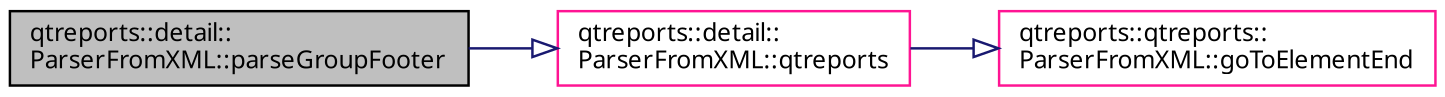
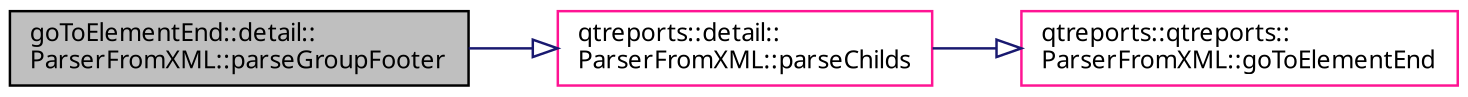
  digraph {
    fontname="Noto Sans"
    rankdir=LR
    node [color=deeppink fontname="Noto Sans" fontsize=10 shape=record]
    edge [arrowhead=onormal color=midnightblue fontname="Noto Sans" fontsize=10 labelfontname=Helvetica labelfontsize=10 style=solid]
-   n1 [color=black fillcolor=grey75 fontcolor=black height=0.2 label="qtreports::detail::\lParserFromXML::parseGroupFooter" style=filled width=0.4]
-   n2 [height=0.2 label="qtreports::detail::\lParserFromXML::qtreports" width=0.4]
+   n1 [color=black fillcolor=grey75 fontcolor=black height=0.2 label="goToElementEnd::detail::\lParserFromXML::parseGroupFooter" style=filled width=0.4]
+   n2 [height=0.2 label="qtreports::detail::\lParserFromXML::parseChilds" width=0.4]
    n3 [height=0.2 label="qtreports::qtreports::\lParserFromXML::goToElementEnd" width=0.4]
    n1 -> n2
    n2 -> n3
  }
